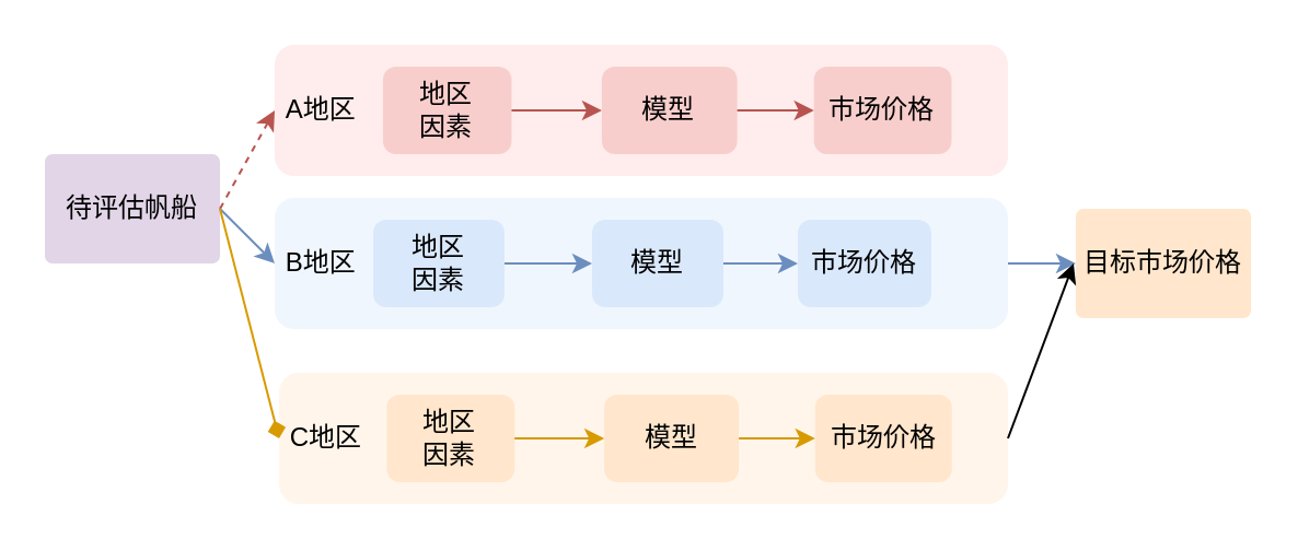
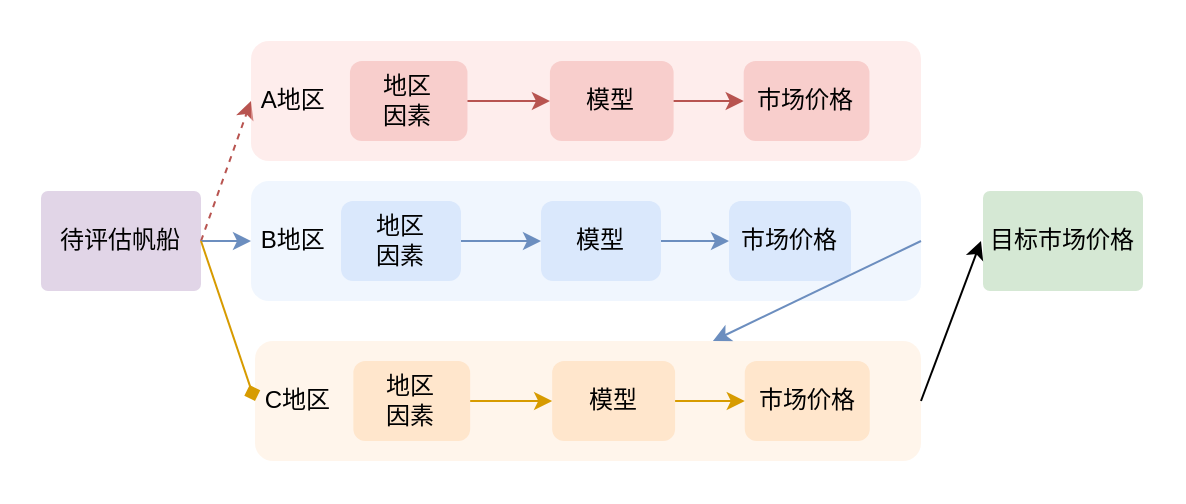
  <mxCell id="0" />
  <mxCell id="1" parent="0" />
  <mxCell id="2" value="&amp;nbsp;B地区" style="rounded=1;whiteSpace=wrap;html=1;fillColor=#dae8fc;align=left;strokeColor=none;opacity=40;" vertex="1" parent="1"><mxGeometry x="125" y="90" width="335" height="60" as="geometry" /></mxCell>
- <mxCell id="3" value="待评估帆船" style="rounded=1;whiteSpace=wrap;html=1;fillColor=#e1d5e7;strokeColor=none;arcSize=7;" vertex="1" parent="1"><mxGeometry x="20" y="70" width="80" height="50" as="geometry" /></mxCell>
- <mxCell id="4" value="目标市场价格" style="rounded=1;whiteSpace=wrap;html=1;fillColor=#ffe6cc;strokeColor=none;arcSize=7;" vertex="1" parent="1"><mxGeometry x="491" y="95" width="80" height="50" as="geometry" /></mxCell>
+ <mxCell id="3" value="待评估帆船" style="rounded=1;whiteSpace=wrap;html=1;fillColor=#e1d5e7;strokeColor=none;arcSize=7;" vertex="1" parent="1"><mxGeometry x="20" y="95" width="80" height="50" as="geometry" /></mxCell>
+ <mxCell id="4" value="目标市场价格" style="rounded=1;whiteSpace=wrap;html=1;fillColor=#d5e8d4;strokeColor=none;arcSize=7;" vertex="1" parent="1"><mxGeometry x="491" y="95" width="80" height="50" as="geometry" /></mxCell>
  <mxCell id="5" value="" style="endArrow=classic;html=1;rounded=0;exitX=1;exitY=0.5;exitDx=0;exitDy=0;entryX=0;entryY=0.5;entryDx=0;entryDy=0;fillColor=#f8cecc;strokeColor=#b85450;dashed=1;" edge="1" parent="1" source="3" target="14"><mxGeometry width="50" height="50" relative="1" as="geometry"><mxPoint x="330" y="220" as="sourcePoint" /><mxPoint x="380" y="170" as="targetPoint" /></mxGeometry></mxCell>
  <mxCell id="6" value="市场价格" style="rounded=1;whiteSpace=wrap;html=1;fillColor=#dae8fc;strokeColor=none;" vertex="1" parent="1"><mxGeometry x="364" y="100" width="61" height="40" as="geometry" /></mxCell>
  <mxCell id="7" value="地区&lt;br&gt;因素" style="rounded=1;whiteSpace=wrap;html=1;fillColor=#dae8fc;strokeColor=none;" vertex="1" parent="1"><mxGeometry x="170" y="100" width="60" height="40" as="geometry" /></mxCell>
  <mxCell id="8" value="模型" style="rounded=1;whiteSpace=wrap;html=1;fillColor=#dae8fc;strokeColor=none;" vertex="1" parent="1"><mxGeometry x="270" y="100" width="60" height="40" as="geometry" /></mxCell>
  <mxCell id="9" value="" style="endArrow=classic;html=1;rounded=0;fillColor=#dae8fc;strokeColor=#6c8ebf;exitX=1;exitY=0.5;exitDx=0;exitDy=0;entryX=0;entryY=0.5;entryDx=0;entryDy=0;" edge="1" parent="1" source="3" target="2"><mxGeometry width="50" height="50" relative="1" as="geometry"><mxPoint x="130" y="120" as="sourcePoint" /><mxPoint x="130" y="120" as="targetPoint" /></mxGeometry></mxCell>
  <mxCell id="10" value="" style="endArrow=classic;html=1;rounded=0;exitX=1;exitY=0.5;exitDx=0;exitDy=0;fillColor=#dae8fc;strokeColor=#6c8ebf;" edge="1" parent="1" source="7" target="8"><mxGeometry width="50" height="50" relative="1" as="geometry"><mxPoint x="330" y="150" as="sourcePoint" /><mxPoint x="380" y="100" as="targetPoint" /></mxGeometry></mxCell>
  <mxCell id="11" value="" style="endArrow=classic;html=1;rounded=0;exitX=1;exitY=0.5;exitDx=0;exitDy=0;entryX=0;entryY=0.5;entryDx=0;entryDy=0;fillColor=#dae8fc;strokeColor=#6c8ebf;" edge="1" parent="1" source="8" target="6"><mxGeometry width="50" height="50" relative="1" as="geometry"><mxPoint x="330" y="150" as="sourcePoint" /><mxPoint x="380" y="100" as="targetPoint" /></mxGeometry></mxCell>
- <mxCell id="12" value="" style="endArrow=classic;html=1;rounded=0;entryX=0;entryY=0.5;entryDx=0;entryDy=0;fillColor=#dae8fc;strokeColor=#6c8ebf;exitX=1;exitY=0.5;exitDx=0;exitDy=0;" edge="1" parent="1" source="2" target="4"><mxGeometry width="50" height="50" relative="1" as="geometry"><mxPoint x="460" y="120" as="sourcePoint" /><mxPoint x="380" y="100" as="targetPoint" /></mxGeometry></mxCell>
+ <mxCell id="12" value="" style="endArrow=classic;html=1;rounded=0;fillColor=#dae8fc;strokeColor=#6c8ebf;exitX=1;exitY=0.5;exitDx=0;exitDy=0;" edge="1" parent="1" source="2" target="21"><mxGeometry width="50" height="50" relative="1" as="geometry"><mxPoint x="460" y="120" as="sourcePoint" /><mxPoint x="380" y="100" as="targetPoint" /></mxGeometry></mxCell>
  <mxCell id="13" value="" style="group" vertex="1" connectable="0" parent="1"><mxGeometry x="125" y="20" width="335" height="60" as="geometry" /></mxCell>
  <mxCell id="14" value="&amp;nbsp;A地区" style="rounded=1;whiteSpace=wrap;html=1;fillColor=#FCD2D0;align=left;strokeColor=none;opacity=40;" vertex="1" parent="13"><mxGeometry width="335.0" height="60" as="geometry" /></mxCell>
  <mxCell id="15" value="地区&lt;br&gt;因素" style="rounded=1;whiteSpace=wrap;html=1;fillColor=#f8cecc;strokeColor=none;" vertex="1" parent="13"><mxGeometry x="49.477" y="10" width="58.754" height="40" as="geometry" /></mxCell>
  <mxCell id="16" value="市场价格" style="rounded=1;whiteSpace=wrap;html=1;fillColor=#f8cecc;strokeColor=none;" vertex="1" parent="13"><mxGeometry x="246.354" y="10" width="62.877" height="40" as="geometry" /></mxCell>
  <mxCell id="17" value="模型" style="rounded=1;whiteSpace=wrap;html=1;fillColor=#f8cecc;strokeColor=none;" vertex="1" parent="13"><mxGeometry x="149.462" y="10" width="61.846" height="40" as="geometry" /></mxCell>
  <mxCell id="18" value="" style="endArrow=classic;html=1;rounded=0;exitX=1;exitY=0.5;exitDx=0;exitDy=0;strokeColor=#b85450;fillColor=#f8cecc;" edge="1" parent="13" source="15" target="17"><mxGeometry width="50" height="50" relative="1" as="geometry"><mxPoint x="211.308" y="130" as="sourcePoint" /><mxPoint x="262.846" y="80" as="targetPoint" /></mxGeometry></mxCell>
  <mxCell id="19" value="" style="endArrow=classic;html=1;rounded=0;exitX=1;exitY=0.5;exitDx=0;exitDy=0;entryX=0;entryY=0.5;entryDx=0;entryDy=0;fillColor=#f8cecc;strokeColor=#b85450;" edge="1" parent="13" source="17" target="16"><mxGeometry width="50" height="50" relative="1" as="geometry"><mxPoint x="211.308" y="130" as="sourcePoint" /><mxPoint x="262.846" y="80" as="targetPoint" /></mxGeometry></mxCell>
  <mxCell id="20" value="" style="group;fillColor=#fff2cc;strokeColor=none;opacity=0;" vertex="1" connectable="0" parent="1"><mxGeometry x="127" y="170" width="333" height="60" as="geometry" /></mxCell>
  <mxCell id="21" value="&amp;nbsp;C地区" style="rounded=1;whiteSpace=wrap;html=1;fillColor=#ffe6cc;align=left;strokeColor=none;opacity=40;" vertex="1" parent="20"><mxGeometry width="333.0" height="60" as="geometry" /></mxCell>
  <mxCell id="22" value="地区&lt;br&gt;因素" style="rounded=1;whiteSpace=wrap;html=1;fillColor=#ffe6cc;strokeColor=none;" vertex="1" parent="20"><mxGeometry x="49.182" y="10" width="58.403" height="40" as="geometry" /></mxCell>
  <mxCell id="23" value="市场价格" style="rounded=1;whiteSpace=wrap;html=1;fillColor=#ffe6cc;strokeColor=none;" vertex="1" parent="20"><mxGeometry x="244.883" y="10" width="62.502" height="40" as="geometry" /></mxCell>
  <mxCell id="24" value="模型" style="rounded=1;whiteSpace=wrap;html=1;fillColor=#ffe6cc;strokeColor=none;" vertex="1" parent="20"><mxGeometry x="148.569" y="10" width="61.477" height="40" as="geometry" /></mxCell>
  <mxCell id="25" value="" style="endArrow=classic;html=1;rounded=0;exitX=1;exitY=0.5;exitDx=0;exitDy=0;strokeColor=#d79b00;fillColor=#ffe6cc;" edge="1" parent="20" source="22" target="24"><mxGeometry width="50" height="50" relative="1" as="geometry"><mxPoint x="210.046" y="130" as="sourcePoint" /><mxPoint x="261.277" y="80" as="targetPoint" /></mxGeometry></mxCell>
  <mxCell id="26" value="" style="endArrow=classic;html=1;rounded=0;exitX=1;exitY=0.5;exitDx=0;exitDy=0;entryX=0;entryY=0.5;entryDx=0;entryDy=0;fillColor=#ffe6cc;strokeColor=#d79b00;" edge="1" parent="20" source="24" target="23"><mxGeometry width="50" height="50" relative="1" as="geometry"><mxPoint x="210.046" y="130" as="sourcePoint" /><mxPoint x="261.277" y="80" as="targetPoint" /></mxGeometry></mxCell>
  <mxCell id="27" value="" style="endArrow=diamond;html=1;rounded=0;exitX=1;exitY=0.5;exitDx=0;exitDy=0;entryX=0;entryY=0.5;entryDx=0;entryDy=0;fillColor=#ffe6cc;strokeColor=#d79b00;" edge="1" parent="1" source="3" target="21"><mxGeometry width="50" height="50" relative="1" as="geometry"><mxPoint x="330" y="140" as="sourcePoint" /><mxPoint x="380" y="90" as="targetPoint" /></mxGeometry></mxCell>
  <mxCell id="28" value="" style="endArrow=classic;html=1;rounded=0;exitX=1;exitY=0.5;exitDx=0;exitDy=0;" edge="1" parent="1" source="21"><mxGeometry width="50" height="50" relative="1" as="geometry"><mxPoint x="110" y="130" as="sourcePoint" /><mxPoint x="490" y="120" as="targetPoint" /></mxGeometry></mxCell>
